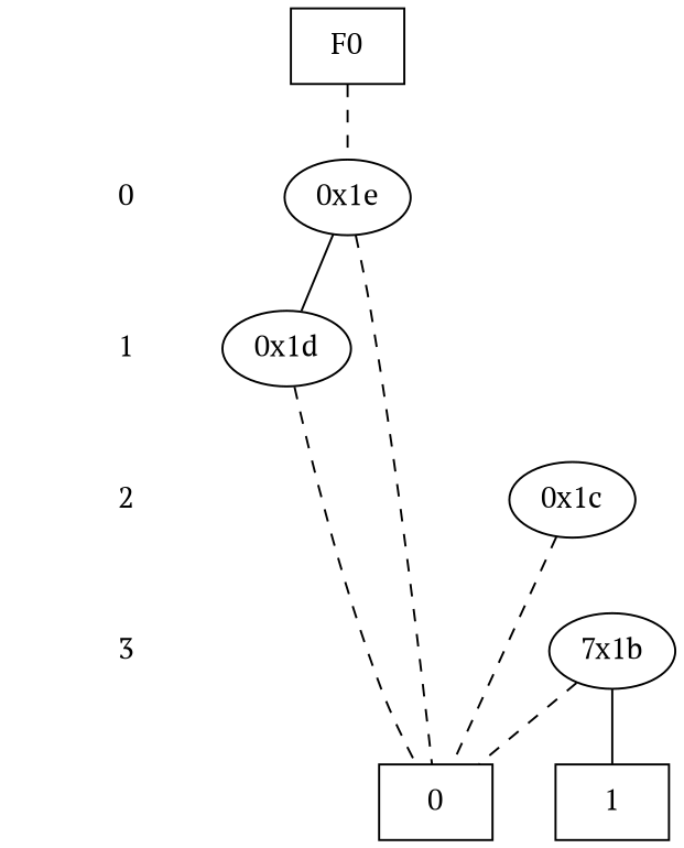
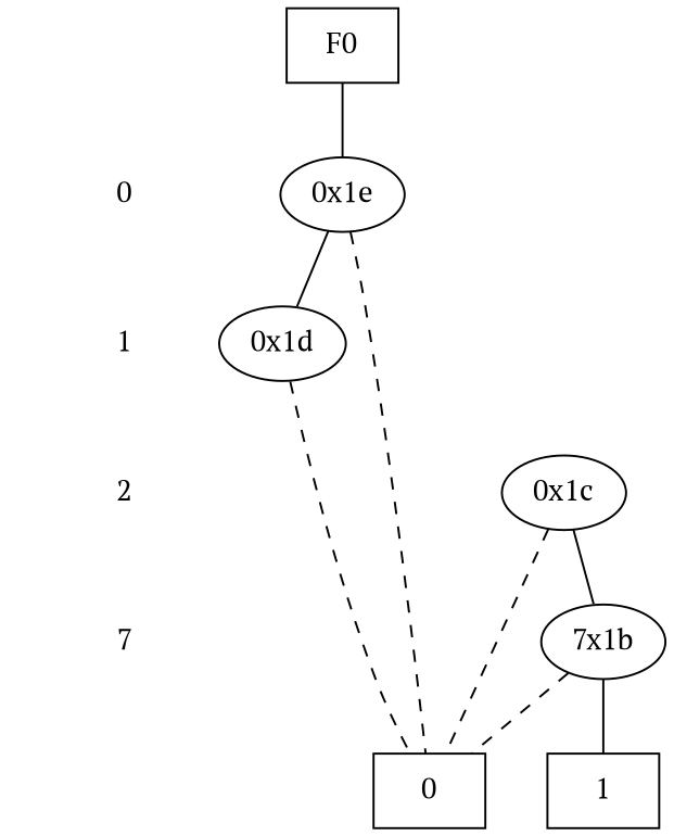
  digraph {
    fontname="PT Serif"
    node [fontname="PT Serif" shape=plaintext]
    edge [dir=none fontname="PT Serif" style=invis]
    "CONST NODES" [style=invis]
    " 0 "
    " 1 "
    " 2 "
-   " 3 "
+   " 3 " [label=7]
    F0 [shape=box]
    "0x1e" [shape=""]
    "0x1d" [shape=""]
    "0x1c" [shape=""]
    n10 [label="7x1b" shape=""]
    n11 [label=0 shape=box]
    n12 [label=1 shape=box]
    subgraph sub_1 {
      "CONST NODES"
      " 0 "
      " 1 "
      " 2 "
      " 3 "
    }
    subgraph sub_2 {
      rank=same
      F0
    }
    subgraph sub_3 {
      rank=same
      " 0 "
      "0x1e"
    }
    subgraph sub_4 {
      rank=same
      " 1 "
      "0x1d"
    }
    subgraph sub_5 {
      rank=same
      " 2 "
      "0x1c"
    }
    subgraph sub_6 {
      rank=same
      " 3 "
      n10
    }
    subgraph sub_7 {
      rank=same
      "CONST NODES"
      subgraph sub_8 {
        rank=same
        n11
        n12
      }
    }
    " 0 " -> " 1 "
    " 1 " -> " 2 "
    " 2 " -> " 3 "
    " 3 " -> "CONST NODES"
-   F0 -> "0x1e" [style=dashed]
+   F0 -> "0x1e" [style=solid]
    "0x1e" -> "0x1d" [style=""]
    "0x1e" -> n11 [style=dashed]
    "0x1d" -> n11 [style=dashed]
+   "0x1c" -> n10 [style=""]
    "0x1c" -> n11 [style=dashed]
    n10 -> n11 [style=dashed]
    n10 -> n12 [style=""]
  }
